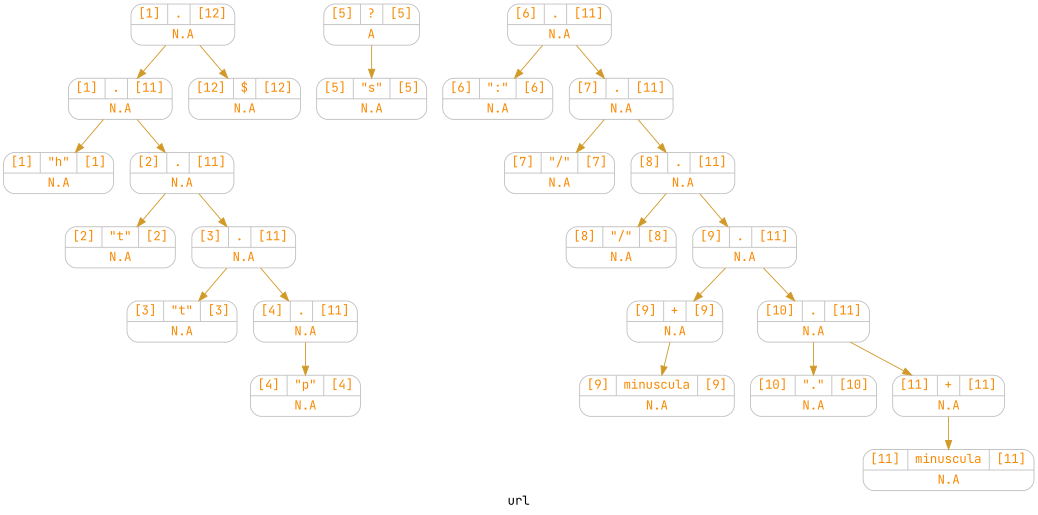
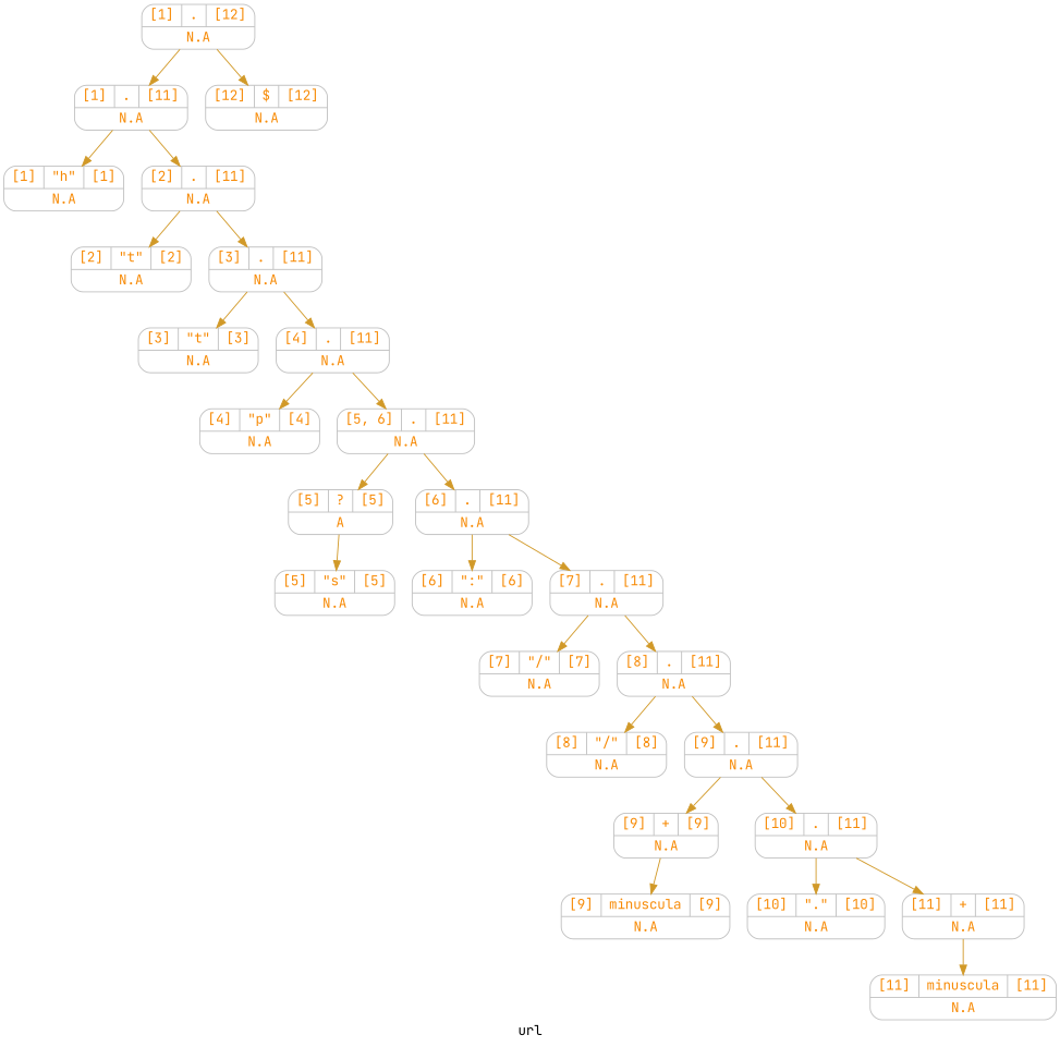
  digraph {
    label=url
    fontname="JetBrains Mono"
    node [color=gray fontcolor="#f78a05" shape=Mrecord fontname="JetBrains Mono"]
    edge [color="#d19928" fontname="JetBrains Mono"]
    n1 [label="{{[1]|<here>.|[12]}|N.A}"]
    n2 [label="{{[1]|<here>.|[11]}|N.A}"]
    n3 [label="{{[12]|<here>$|[12]}|N.A}"]
    n4 [label="{{[1]|<here>\"h\"|[1]}|N.A}"]
    n5 [label="{{[2]|<here>.|[11]}|N.A}"]
    n6 [label="{{[2]|<here>\"t\"|[2]}|N.A}"]
    n7 [label="{{[3]|<here>.|[11]}|N.A}"]
    n8 [label="{{[3]|<here>\"t\"|[3]}|N.A}"]
    n9 [label="{{[4]|<here>.|[11]}|N.A}"]
    n10 [label="{{[4]|<here>\"p\"|[4]}|N.A}"]
+   n11 [label="{{[5, 6]|<here>.|[11]}|N.A}"]
    n12 [label="{{[5]|<here>?|[5]}|A}"]
    n13 [label="{{[6]|<here>.|[11]}|N.A}"]
    n14 [label="{{[5]|<here>\"s\"|[5]}|N.A}"]
    n15 [label="{{[6]|<here>\":\"|[6]}|N.A}"]
    n16 [label="{{[7]|<here>.|[11]}|N.A}"]
    n17 [label="{{[7]|<here>\"/\"|[7]}|N.A}"]
    n18 [label="{{[8]|<here>.|[11]}|N.A}"]
    n19 [label="{{[8]|<here>\"/\"|[8]}|N.A}"]
    n20 [label="{{[9]|<here>.|[11]}|N.A}"]
    n21 [label="{{[9]|<here>+|[9]}|N.A}"]
    n22 [label="{{[10]|<here>.|[11]}|N.A}"]
    n23 [label="{{[9]|<here>minuscula|[9]}|N.A}"]
    n24 [label="{{[10]|<here>\".\"|[10]}|N.A}"]
    n25 [label="{{[11]|<here>+|[11]}|N.A}"]
    n26 [label="{{[11]|<here>minuscula|[11]}|N.A}"]
    n1 -> n2
    n1 -> n3
    n2 -> n4
    n2 -> n5
    n5 -> n6
    n5 -> n7
    n7 -> n8
    n7 -> n9
    n9 -> n10
+   n9 -> n11
+   n11 -> n12
+   n11 -> n13
    n12 -> n14
    n13 -> n15
    n13 -> n16
    n16 -> n17
    n16 -> n18
    n18 -> n19
    n18 -> n20
    n20 -> n21
    n20 -> n22
    n21 -> n23
    n22 -> n24
    n22 -> n25
    n25 -> n26
  }
